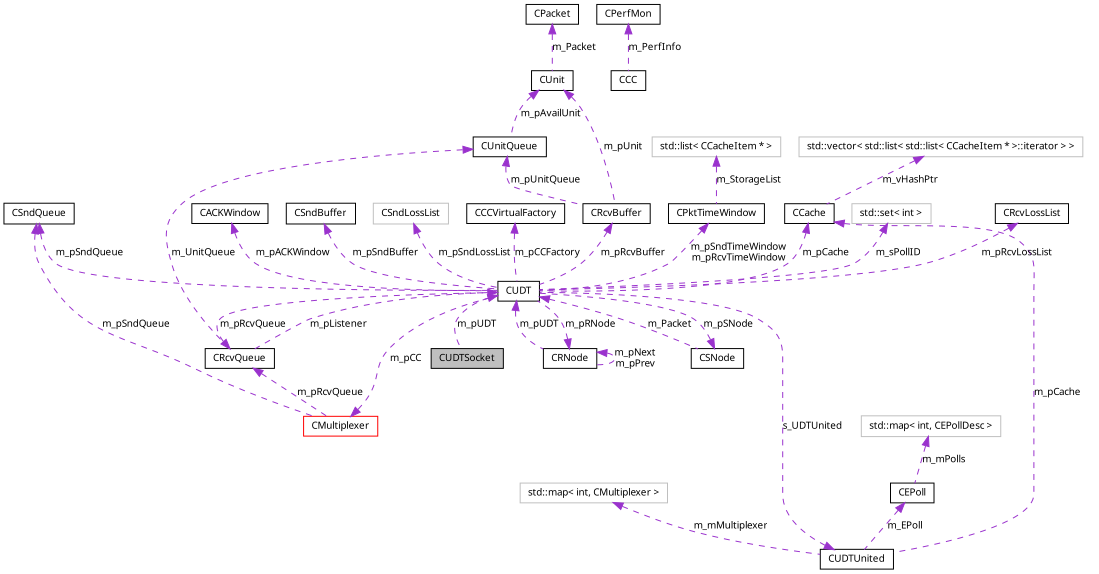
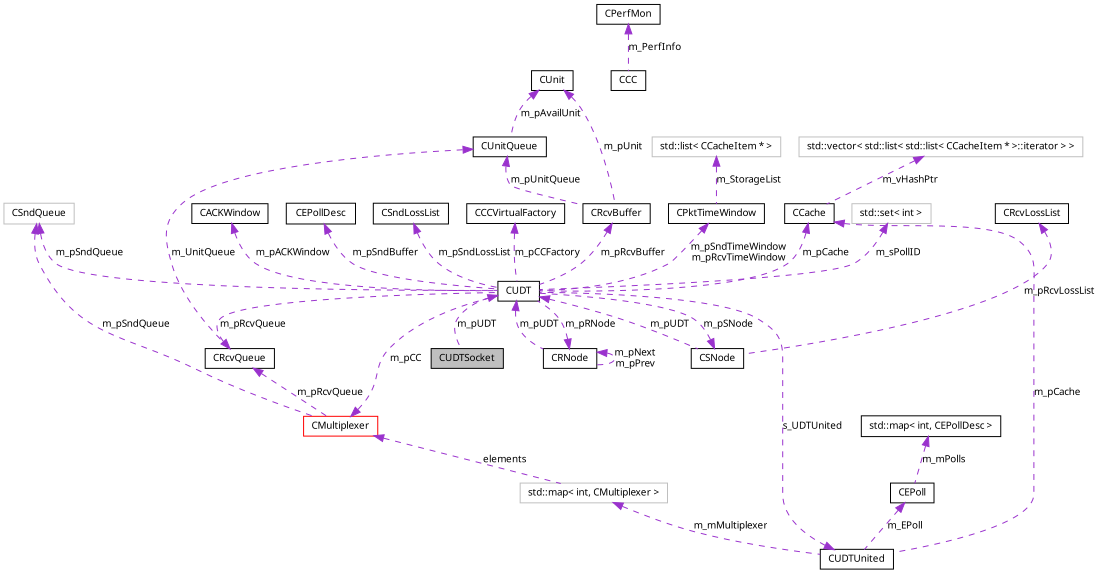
  digraph {
    node [color=black fontname="FreeSans.ttf" fontsize=10 shape=record]
    edge [color=darkorchid3 dir=back fontname="FreeSans.ttf" fontsize=10 labelfontname="FreeSans.ttf" labelfontsize=10 style=dashed]
    n1 [fillcolor=grey75 fontcolor=black height=0.2 label=CUDTSocket style=filled width=0.4]
    n2 [height=0.2 label=CUDT width=0.4]
    n3 [height=0.2 label=CRcvQueue width=0.4]
    n4 [height=0.2 label=CRNode width=0.4]
    n5 [height=0.2 label=CSNode width=0.4]
    n6 [color=red height=0.2 label=CMultiplexer width=0.4]
    n7 [color=grey75 height=0.2 label="std::set\< int \>" width=0.4]
    n8 [height=0.2 label=CACKWindow width=0.4]
    n9 [height=0.2 label=CPktTimeWindow width=0.4]
-   n10 [height=0.2 label=CSndBuffer width=0.4]
-   n11 [color=grey75 height=0.2 label=CSndLossList width=0.4]
+   n10 [height=0.2 label=CEPollDesc width=0.4]
+   n11 [height=0.2 label=CSndLossList width=0.4]
    n12 [height=0.2 label=CCCVirtualFactory width=0.4]
    n13 [height=0.2 label=CRcvBuffer width=0.4]
    n14 [height=0.2 label=CUnit width=0.4]
    n15 [height=0.2 label=CUnitQueue width=0.4]
-   n16 [height=0.2 label=CPacket width=0.4]
    n17 [height=0.2 label=CUDTUnited width=0.4]
    n18 [color=grey75 height=0.2 label="std::map\< int, CMultiplexer \>" width=0.4]
-   n19 [height=0.2 label=CSndQueue width=0.4]
+   n19 [color=grey75 height=0.2 label=CSndQueue width=0.4]
    n20 [height=0.2 label=CEPoll width=0.4]
-   n21 [color=grey75 height=0.2 label="std::map\< int, CEPollDesc \>" width=0.4]
+   n21 [height=0.2 label="std::map\< int, CEPollDesc \>" width=0.4]
    n22 [height=0.2 label=CCache width=0.4]
    n23 [color=grey75 height=0.2 label="std::list\< CCacheItem * \>" width=0.4]
    n24 [color=grey75 height=0.2 label="std::vector\< std::list\< std::list\< CCacheItem * \>::iterator \> \>" width=0.4]
    n25 [height=0.2 label=CRcvLossList width=0.4]
    n26 [height=0.2 label=CCC width=0.4]
    n27 [height=0.2 label=CPerfMon width=0.4]
    n2 -> n1 [label=m_pUDT]
-   n2 -> n3 [label=m_pListener]
    n2 -> n4 [label=m_pUDT]
-   n2 -> n5 [label=m_Packet]
+   n2 -> n5 [label=m_pUDT]
    n3 -> n2 [label=m_pRcvQueue]
    n3 -> n6 [label=m_pRcvQueue]
    n4 -> n2 [label=m_pRNode]
    n4 -> n4 [label="m_pNext\nm_pPrev"]
    n5 -> n2 [label=m_pSNode]
    n6 -> n2 [label=m_pCC]
+   n6 -> n18 [label=elements]
    n7 -> n2 [label=m_sPollID]
    n8 -> n2 [label=m_pACKWindow]
    n9 -> n2 [label="m_pSndTimeWindow\nm_pRcvTimeWindow"]
    n10 -> n2 [label=m_pSndBuffer]
    n11 -> n2 [label=m_pSndLossList]
    n12 -> n2 [label=m_pCCFactory]
    n13 -> n2 [label=m_pRcvBuffer]
    n14 -> n13 [label=m_pUnit]
    n14 -> n15 [label=m_pAvailUnit]
    n15 -> n3 [label=m_UnitQueue]
    n15 -> n13 [label=m_pUnitQueue]
-   n16 -> n14 [label=m_Packet]
    n17 -> n2 [label=s_UDTUnited]
    n18 -> n17 [label=m_mMultiplexer]
    n19 -> n2 [label=m_pSndQueue]
    n19 -> n6 [label=m_pSndQueue]
    n20 -> n17 [label=m_EPoll]
    n21 -> n20 [label=m_mPolls]
    n22 -> n2 [label=m_pCache]
    n22 -> n17 [label=m_pCache]
    n23 -> n9 [label=m_StorageList]
    n24 -> n22 [label=m_vHashPtr]
-   n25 -> n2 [label=m_pRcvLossList]
+   n25 -> n5 [label=m_pRcvLossList]
    n27 -> n26 [label=m_PerfInfo]
  }
